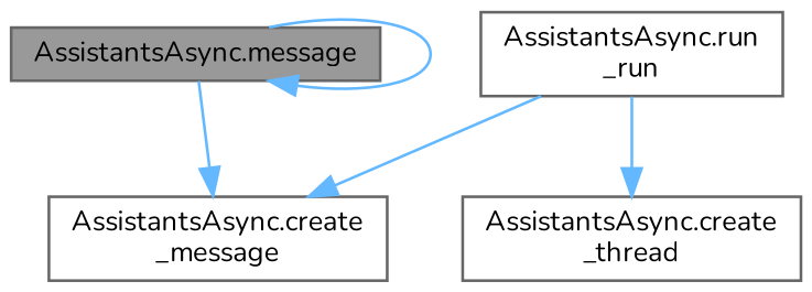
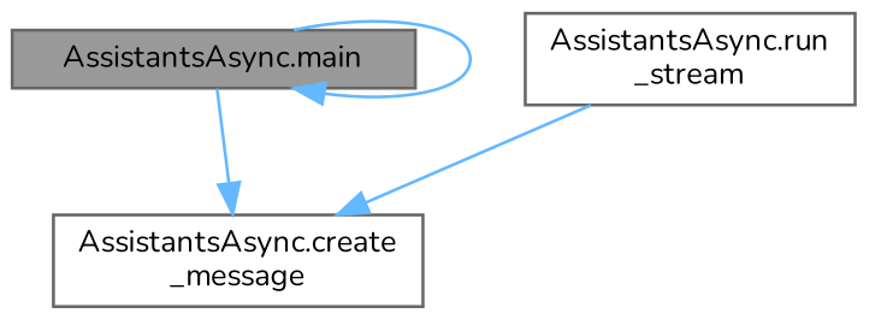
  digraph {
    fontname=Nunito
    rankdir=TB
    node [color=grey40 fillcolor=white fontname=Nunito fontsize=10 shape=box style=filled]
    edge [color=steelblue1 fontname=Nunito fontsize=10 labelfontname=Helvetica labelfontsize=10 style=solid]
-   n1 [color=gray40 fillcolor=grey60 fontcolor=black height=0.2 label="AssistantsAsync.message" width=0.4]
+   n1 [color=gray40 fillcolor=grey60 fontcolor=black height=0.2 label="AssistantsAsync.main" width=0.4]
    n2 [height=0.2 label="AssistantsAsync.create\l_message" width=0.4]
-   n3 [height=0.2 label="AssistantsAsync.run\l_run" width=0.4]
-   n4 [height=0.2 label="AssistantsAsync.create\l_thread" width=0.4]
+   n3 [height=0.2 label="AssistantsAsync.run\l_stream" width=0.4]
    n1 -> n1
    n1 -> n2
    n3 -> n2
-   n3 -> n4
  }
